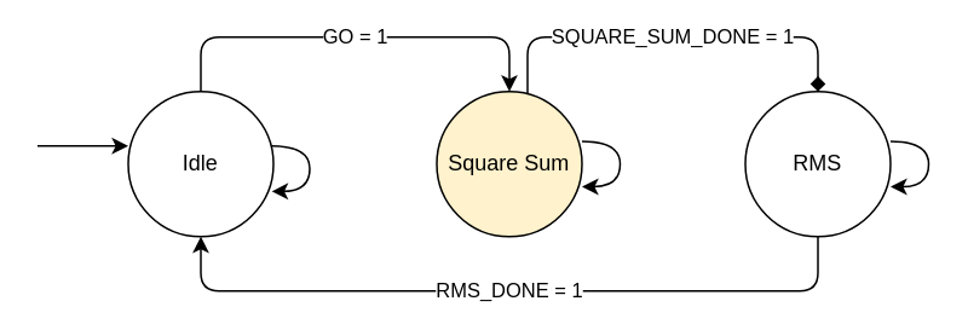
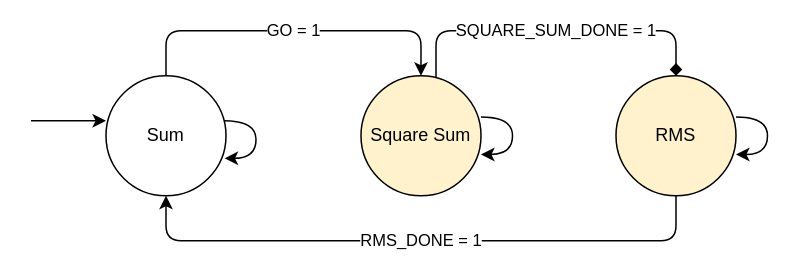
  <mxCell id="0" />
  <mxCell id="1" parent="0" />
  <mxCell id="2" value="GO = 1" style="edgeStyle=orthogonalEdgeStyle;rounded=1;orthogonalLoop=1;jettySize=auto;html=1;entryX=0.5;entryY=0;entryDx=0;entryDy=0;exitX=0.5;exitY=0;exitDx=0;exitDy=0;" edge="1" parent="1" source="3" target="5"><mxGeometry relative="1" as="geometry"><Array as="points"><mxPoint x="110" y="20" /><mxPoint x="280" y="20" /></Array></mxGeometry></mxCell>
- <mxCell id="3" value="Idle" style="ellipse;whiteSpace=wrap;html=1;" parent="1" vertex="1"><mxGeometry x="70" y="50" width="80" height="80" as="geometry" /></mxCell>
+ <mxCell id="3" value="Sum" style="ellipse;whiteSpace=wrap;html=1;" parent="1" vertex="1"><mxGeometry x="70" y="50" width="80" height="80" as="geometry" /></mxCell>
  <mxCell id="4" value="SQUARE_SUM_DONE = 1" style="edgeStyle=orthogonalEdgeStyle;rounded=1;orthogonalLoop=1;jettySize=auto;html=1;entryX=0.5;entryY=0;entryDx=0;entryDy=0;endArrow=diamond;" edge="1" parent="1" source="5" target="7"><mxGeometry relative="1" as="geometry"><Array as="points"><mxPoint x="290" y="20" /><mxPoint x="450" y="20" /></Array></mxGeometry></mxCell>
  <mxCell id="5" value="Square Sum" style="ellipse;whiteSpace=wrap;html=1;fillColor=#fff2cc;" parent="1" vertex="1"><mxGeometry x="240" y="50" width="80" height="80" as="geometry" /></mxCell>
  <mxCell id="6" value="RMS_DONE = 1" style="edgeStyle=orthogonalEdgeStyle;rounded=1;orthogonalLoop=1;jettySize=auto;html=1;entryX=0.5;entryY=1;entryDx=0;entryDy=0;" edge="1" parent="1" target="3"><mxGeometry relative="1" as="geometry"><mxPoint x="450" y="129" as="sourcePoint" /><mxPoint x="90" y="129" as="targetPoint" /><Array as="points"><mxPoint x="450" y="160" /><mxPoint x="110" y="160" /></Array></mxGeometry></mxCell>
- <mxCell id="7" value="RMS" style="ellipse;whiteSpace=wrap;html=1;" parent="1" vertex="1"><mxGeometry x="410" y="50" width="80" height="80" as="geometry" /></mxCell>
+ <mxCell id="7" value="RMS" style="ellipse;whiteSpace=wrap;html=1;fillColor=#fff2cc;" parent="1" vertex="1"><mxGeometry x="410" y="50" width="80" height="80" as="geometry" /></mxCell>
  <mxCell id="8" style="edgeStyle=orthogonalEdgeStyle;orthogonalLoop=1;jettySize=auto;html=1;entryX=0.988;entryY=0.688;entryDx=0;entryDy=0;entryPerimeter=0;curved=1;" edge="1" parent="1" source="3" target="3"><mxGeometry relative="1" as="geometry"><Array as="points"><mxPoint x="170" y="80" /><mxPoint x="170" y="105" /></Array></mxGeometry></mxCell>
  <mxCell id="9" style="edgeStyle=orthogonalEdgeStyle;orthogonalLoop=1;jettySize=auto;html=1;entryX=0.988;entryY=0.688;entryDx=0;entryDy=0;entryPerimeter=0;curved=1;" edge="1" parent="1"><mxGeometry relative="1" as="geometry"><mxPoint x="320" y="77.5" as="sourcePoint" /><mxPoint x="320" y="102.5" as="targetPoint" /><Array as="points"><mxPoint x="341" y="77.5" /><mxPoint x="341" y="102.5" /></Array></mxGeometry></mxCell>
  <mxCell id="10" style="edgeStyle=orthogonalEdgeStyle;orthogonalLoop=1;jettySize=auto;html=1;entryX=0.988;entryY=0.688;entryDx=0;entryDy=0;entryPerimeter=0;curved=1;" edge="1" parent="1"><mxGeometry relative="1" as="geometry"><mxPoint x="490" y="77.5" as="sourcePoint" /><mxPoint x="490" y="102.5" as="targetPoint" /><Array as="points"><mxPoint x="511" y="77.5" /><mxPoint x="511" y="102.5" /></Array></mxGeometry></mxCell>
  <mxCell id="11" value="" style="endArrow=classic;html=1;rounded=0;" edge="1" parent="1"><mxGeometry width="50" height="50" relative="1" as="geometry"><mxPoint x="20" y="80" as="sourcePoint" /><mxPoint x="70" y="80" as="targetPoint" /></mxGeometry></mxCell>
